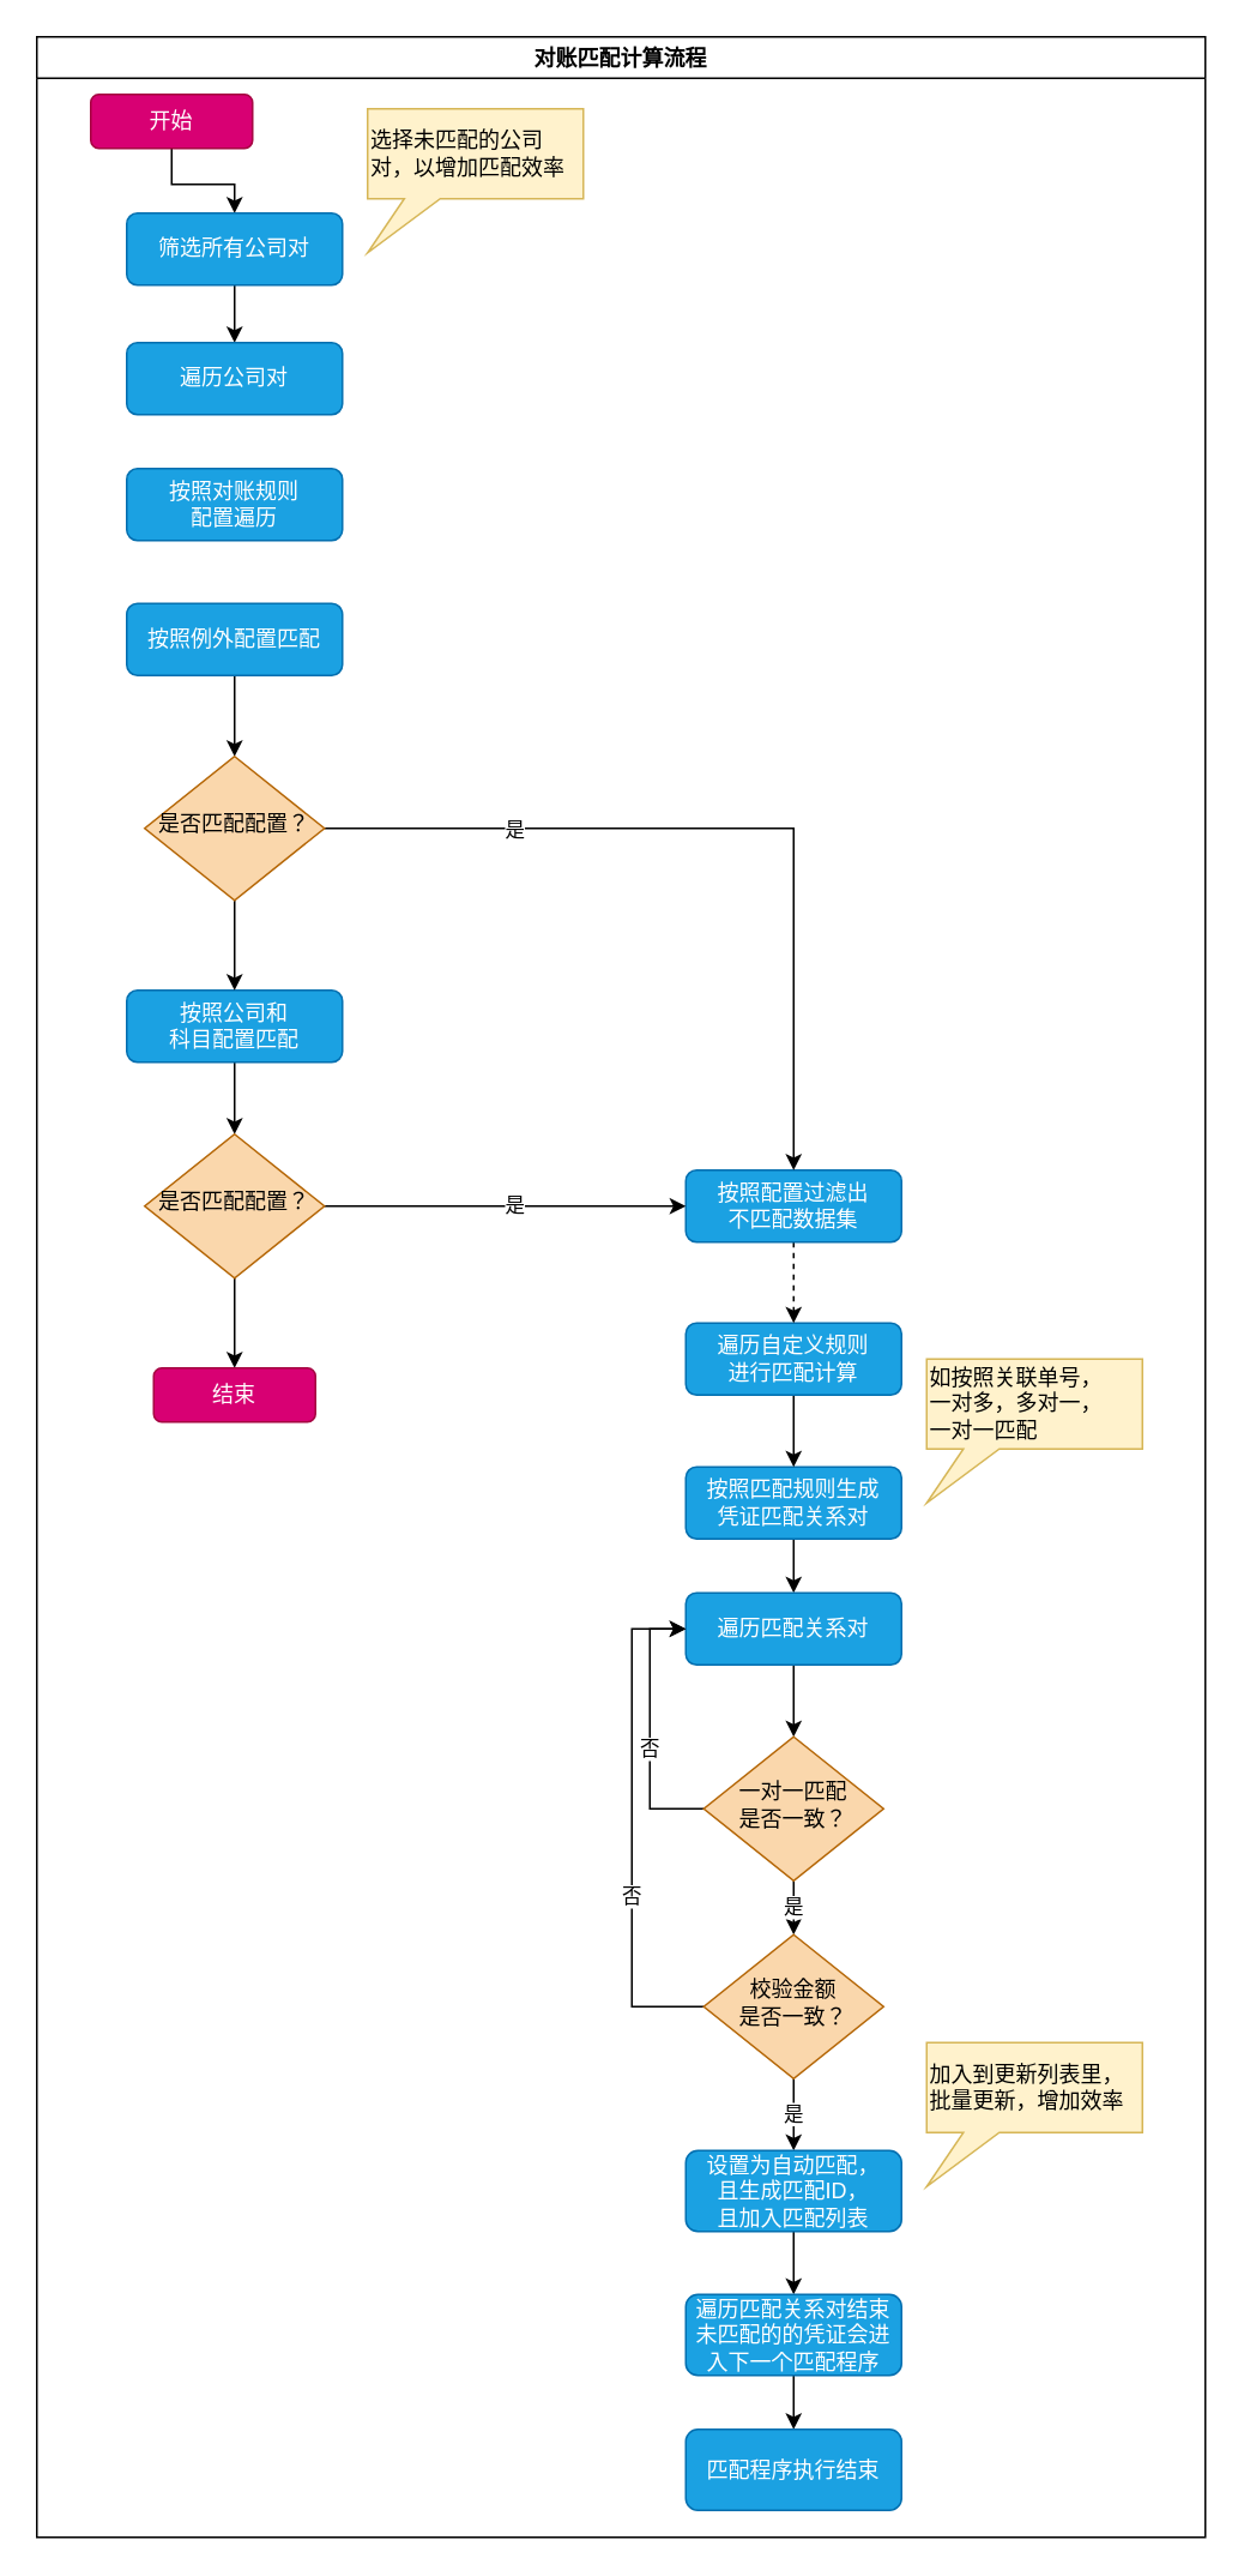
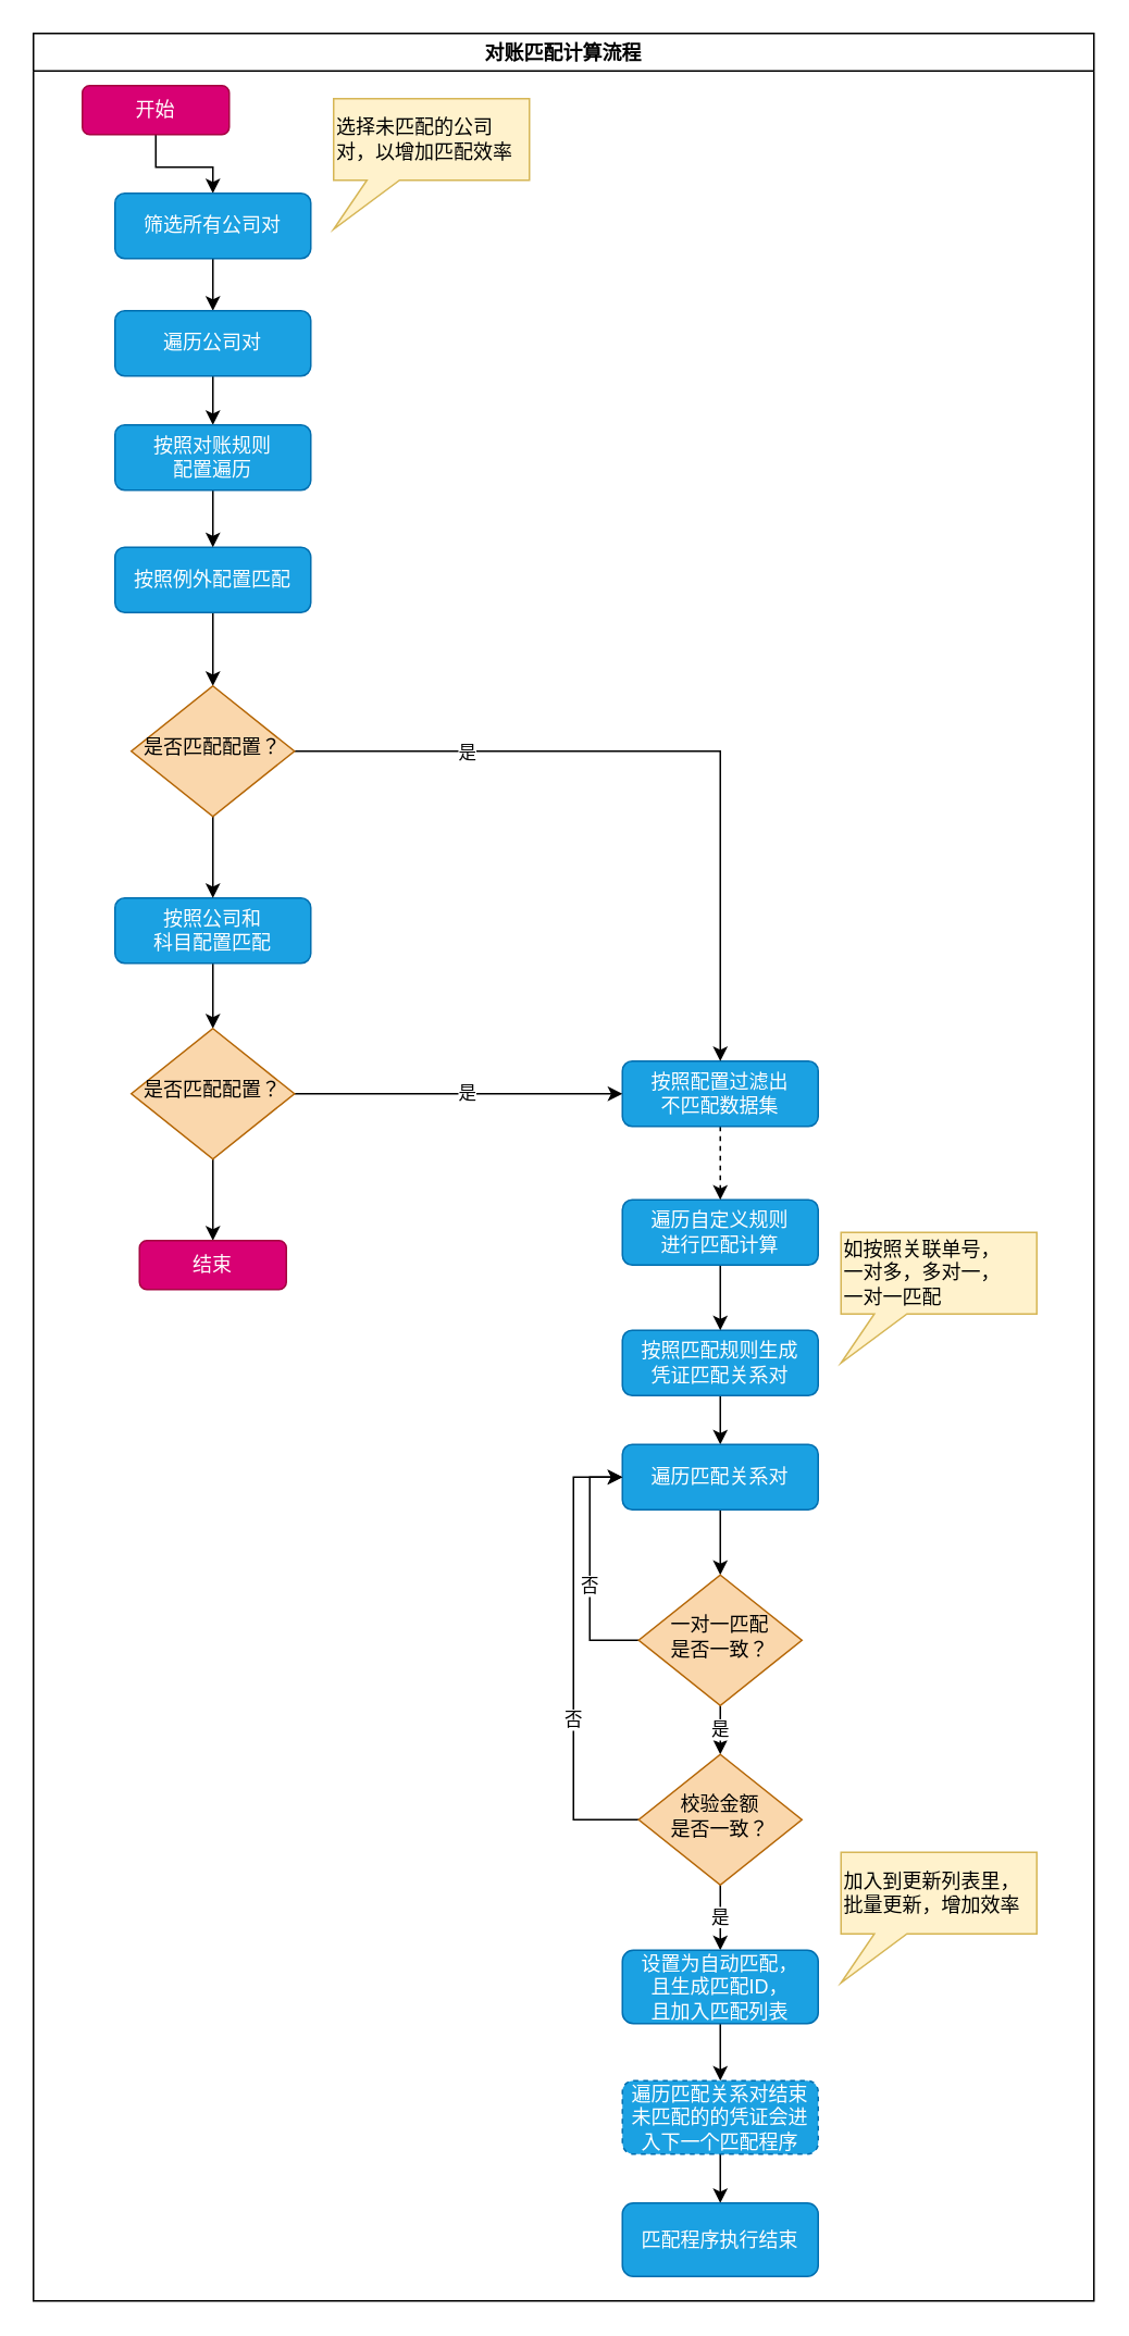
  <mxCell id="0" />
  <mxCell id="1" parent="0" />
  <mxCell id="2" style="edgeStyle=orthogonalEdgeStyle;rounded=0;orthogonalLoop=1;jettySize=auto;html=1;entryX=0.5;entryY=0;entryDx=0;entryDy=0;" edge="1" parent="1" source="3" target="5"><mxGeometry relative="1" as="geometry" /></mxCell>
  <mxCell id="3" value="开始" style="rounded=1;whiteSpace=wrap;html=1;fontSize=12;glass=0;strokeWidth=1;shadow=0;fillColor=#d80073;fontColor=#ffffff;strokeColor=#A50040;" parent="1" vertex="1"><mxGeometry x="50" y="52" width="90" height="30" as="geometry" /></mxCell>
  <mxCell id="4" style="edgeStyle=orthogonalEdgeStyle;rounded=0;orthogonalLoop=1;jettySize=auto;html=1;" edge="1" parent="1" source="5" target="8"><mxGeometry relative="1" as="geometry" /></mxCell>
  <mxCell id="5" value="筛选所有公司对" style="rounded=1;whiteSpace=wrap;html=1;fontSize=12;glass=0;strokeWidth=1;shadow=0;fillColor=#1ba1e2;fontColor=#ffffff;strokeColor=#006EAF;" parent="1" vertex="1"><mxGeometry x="70" y="118" width="120" height="40" as="geometry" /></mxCell>
  <mxCell id="6" value="选择未匹配的公司对，以增加匹配效率" style="shape=callout;whiteSpace=wrap;html=1;perimeter=calloutPerimeter;position2=0;fillColor=#fff2cc;strokeColor=#d6b656;size=30;position=0.17;align=left;" vertex="1" parent="1"><mxGeometry x="204" y="60" width="120" height="80" as="geometry" /></mxCell>
+ <mxCell id="7" style="edgeStyle=orthogonalEdgeStyle;rounded=0;orthogonalLoop=1;jettySize=auto;html=1;entryX=0.5;entryY=0;entryDx=0;entryDy=0;" edge="1" parent="1" source="8" target="32"><mxGeometry relative="1" as="geometry" /></mxCell>
  <mxCell id="8" value="遍历公司对" style="rounded=1;whiteSpace=wrap;html=1;fontSize=12;glass=0;strokeWidth=1;shadow=0;fillColor=#1ba1e2;fontColor=#ffffff;strokeColor=#006EAF;" vertex="1" parent="1"><mxGeometry x="70" y="190" width="120" height="40" as="geometry" /></mxCell>
  <mxCell id="9" style="edgeStyle=orthogonalEdgeStyle;rounded=0;orthogonalLoop=1;jettySize=auto;html=1;entryX=0.5;entryY=0;entryDx=0;entryDy=0;" edge="1" parent="1" source="10" target="41"><mxGeometry relative="1" as="geometry" /></mxCell>
  <mxCell id="10" value="按照例外配置匹配" style="rounded=1;whiteSpace=wrap;html=1;fontSize=12;glass=0;strokeWidth=1;shadow=0;fillColor=#1ba1e2;fontColor=#ffffff;strokeColor=#006EAF;" vertex="1" parent="1"><mxGeometry x="70" y="335" width="120" height="40" as="geometry" /></mxCell>
  <mxCell id="11" style="edgeStyle=orthogonalEdgeStyle;rounded=0;orthogonalLoop=1;jettySize=auto;html=1;" edge="1" parent="1" source="12" target="15"><mxGeometry relative="1" as="geometry" /></mxCell>
  <mxCell id="12" value="按照匹配规则生成&lt;br&gt;凭证匹配关系对" style="rounded=1;whiteSpace=wrap;html=1;fontSize=12;glass=0;strokeWidth=1;shadow=0;fillColor=#1ba1e2;fontColor=#ffffff;strokeColor=#006EAF;" vertex="1" parent="1"><mxGeometry x="381" y="815" width="120" height="40" as="geometry" /></mxCell>
  <mxCell id="13" value="如按照关联单号，&lt;br&gt;一对多，多对一，&lt;br&gt;一对一匹配" style="shape=callout;whiteSpace=wrap;html=1;perimeter=calloutPerimeter;position2=0;fillColor=#fff2cc;strokeColor=#d6b656;size=30;position=0.17;align=left;" vertex="1" parent="1"><mxGeometry x="515" y="755" width="120" height="80" as="geometry" /></mxCell>
  <mxCell id="14" style="edgeStyle=orthogonalEdgeStyle;rounded=0;orthogonalLoop=1;jettySize=auto;html=1;entryX=0.5;entryY=0;entryDx=0;entryDy=0;" edge="1" parent="1" source="15" target="19"><mxGeometry relative="1" as="geometry" /></mxCell>
  <mxCell id="15" value="遍历匹配关系对" style="rounded=1;whiteSpace=wrap;html=1;fontSize=12;glass=0;strokeWidth=1;shadow=0;fillColor=#1ba1e2;fontColor=#ffffff;strokeColor=#006EAF;" vertex="1" parent="1"><mxGeometry x="381" y="885" width="120" height="40" as="geometry" /></mxCell>
  <mxCell id="16" style="edgeStyle=orthogonalEdgeStyle;rounded=0;orthogonalLoop=1;jettySize=auto;html=1;entryX=0;entryY=0.5;entryDx=0;entryDy=0;exitX=0;exitY=0.5;exitDx=0;exitDy=0;" edge="1" parent="1" source="19" target="15"><mxGeometry relative="1" as="geometry" /></mxCell>
  <mxCell id="17" value="否" style="edgeLabel;html=1;align=center;verticalAlign=middle;resizable=0;points=[];" vertex="1" connectable="0" parent="16"><mxGeometry x="-0.142" y="1" relative="1" as="geometry"><mxPoint as="offset" /></mxGeometry></mxCell>
  <mxCell id="18" value="是" style="edgeStyle=orthogonalEdgeStyle;rounded=0;orthogonalLoop=1;jettySize=auto;html=1;" edge="1" parent="1" source="19" target="23"><mxGeometry relative="1" as="geometry" /></mxCell>
  <mxCell id="19" value="一对一匹配&lt;br&gt;是否一致？" style="rhombus;whiteSpace=wrap;html=1;shadow=0;fontFamily=Helvetica;fontSize=12;align=center;strokeWidth=1;spacing=6;spacingTop=-4;fillColor=#fad7ac;strokeColor=#b46504;" vertex="1" parent="1"><mxGeometry x="391" y="965" width="100" height="80" as="geometry" /></mxCell>
  <mxCell id="20" style="edgeStyle=orthogonalEdgeStyle;rounded=0;orthogonalLoop=1;jettySize=auto;html=1;entryX=0;entryY=0.5;entryDx=0;entryDy=0;exitX=0;exitY=0.5;exitDx=0;exitDy=0;" edge="1" parent="1" source="23" target="15"><mxGeometry relative="1" as="geometry"><Array as="points"><mxPoint x="351" y="1115" /><mxPoint x="351" y="905" /></Array></mxGeometry></mxCell>
  <mxCell id="21" value="否" style="edgeLabel;html=1;align=center;verticalAlign=middle;resizable=0;points=[];" vertex="1" connectable="0" parent="20"><mxGeometry x="-0.269" y="1" relative="1" as="geometry"><mxPoint as="offset" /></mxGeometry></mxCell>
  <mxCell id="22" value="是" style="edgeStyle=orthogonalEdgeStyle;rounded=0;orthogonalLoop=1;jettySize=auto;html=1;entryX=0.5;entryY=0;entryDx=0;entryDy=0;" edge="1" parent="1" source="23" target="25"><mxGeometry relative="1" as="geometry" /></mxCell>
  <mxCell id="23" value="校验金额&lt;br&gt;是否一致？" style="rhombus;whiteSpace=wrap;html=1;shadow=0;fontFamily=Helvetica;fontSize=12;align=center;strokeWidth=1;spacing=6;spacingTop=-4;fillColor=#fad7ac;strokeColor=#b46504;" vertex="1" parent="1"><mxGeometry x="391" y="1075" width="100" height="80" as="geometry" /></mxCell>
  <mxCell id="24" style="edgeStyle=orthogonalEdgeStyle;rounded=0;orthogonalLoop=1;jettySize=auto;html=1;" edge="1" parent="1" source="25" target="28"><mxGeometry relative="1" as="geometry" /></mxCell>
  <mxCell id="25" value="设置为自动匹配，&lt;br&gt;且生成匹配ID，&lt;br&gt;且加入匹配列表" style="rounded=1;whiteSpace=wrap;html=1;fontSize=12;glass=0;strokeWidth=1;shadow=0;fillColor=#1ba1e2;fontColor=#ffffff;strokeColor=#006EAF;" vertex="1" parent="1"><mxGeometry x="381" y="1195" width="120" height="45" as="geometry" /></mxCell>
  <mxCell id="26" value="加入到更新列表里，批量更新，增加效率" style="shape=callout;whiteSpace=wrap;html=1;perimeter=calloutPerimeter;position2=0;fillColor=#fff2cc;strokeColor=#d6b656;size=30;position=0.17;align=left;" vertex="1" parent="1"><mxGeometry x="515" y="1135" width="120" height="80" as="geometry" /></mxCell>
  <mxCell id="27" style="edgeStyle=orthogonalEdgeStyle;rounded=0;orthogonalLoop=1;jettySize=auto;html=1;" edge="1" parent="1" source="28" target="33"><mxGeometry relative="1" as="geometry" /></mxCell>
- <mxCell id="28" value="遍历匹配关系对结束&lt;br&gt;未匹配的的凭证会进入下一个匹配程序" style="rounded=1;whiteSpace=wrap;html=1;fontSize=12;glass=0;strokeWidth=1;shadow=0;fillColor=#1ba1e2;fontColor=#ffffff;strokeColor=#006EAF;" vertex="1" parent="1"><mxGeometry x="381" y="1275" width="120" height="45" as="geometry" /></mxCell>
+ <mxCell id="28" value="遍历匹配关系对结束&lt;br&gt;未匹配的的凭证会进入下一个匹配程序" style="rounded=1;whiteSpace=wrap;html=1;fontSize=12;glass=0;strokeWidth=1;shadow=0;fillColor=#1ba1e2;fontColor=#ffffff;strokeColor=#006EAF;dashed=1;" vertex="1" parent="1"><mxGeometry x="381" y="1275" width="120" height="45" as="geometry" /></mxCell>
  <mxCell id="29" style="edgeStyle=orthogonalEdgeStyle;rounded=0;orthogonalLoop=1;jettySize=auto;html=1;" edge="1" parent="1" source="30" target="12"><mxGeometry relative="1" as="geometry" /></mxCell>
  <mxCell id="30" value="遍历自定义规则&lt;br&gt;进行匹配计算" style="rounded=1;whiteSpace=wrap;html=1;fontSize=12;glass=0;strokeWidth=1;shadow=0;fillColor=#1ba1e2;fontColor=#ffffff;strokeColor=#006EAF;" vertex="1" parent="1"><mxGeometry x="381" y="735" width="120" height="40" as="geometry" /></mxCell>
+ <mxCell id="31" style="edgeStyle=orthogonalEdgeStyle;rounded=0;orthogonalLoop=1;jettySize=auto;html=1;" edge="1" parent="1" source="32" target="10"><mxGeometry relative="1" as="geometry" /></mxCell>
  <mxCell id="32" value="按照对账规则&lt;br&gt;配置遍历" style="rounded=1;whiteSpace=wrap;html=1;fontSize=12;glass=0;strokeWidth=1;shadow=0;fillColor=#1ba1e2;fontColor=#ffffff;strokeColor=#006EAF;" vertex="1" parent="1"><mxGeometry x="70" y="260" width="120" height="40" as="geometry" /></mxCell>
  <mxCell id="33" value="匹配程序执行结束" style="rounded=1;whiteSpace=wrap;html=1;fontSize=12;glass=0;strokeWidth=1;shadow=0;fillColor=#1ba1e2;fontColor=#ffffff;strokeColor=#006EAF;" vertex="1" parent="1"><mxGeometry x="381" y="1350" width="120" height="45" as="geometry" /></mxCell>
  <mxCell id="34" style="edgeStyle=orthogonalEdgeStyle;rounded=0;orthogonalLoop=1;jettySize=auto;html=1;dashed=1;" edge="1" parent="1" source="35" target="30"><mxGeometry relative="1" as="geometry" /></mxCell>
  <mxCell id="35" value="按照配置过滤出&lt;br&gt;不匹配数据集" style="rounded=1;whiteSpace=wrap;html=1;fontSize=12;glass=0;strokeWidth=1;shadow=0;fillColor=#1ba1e2;fontColor=#ffffff;strokeColor=#006EAF;" vertex="1" parent="1"><mxGeometry x="381" y="650" width="120" height="40" as="geometry" /></mxCell>
  <mxCell id="36" style="edgeStyle=orthogonalEdgeStyle;rounded=0;orthogonalLoop=1;jettySize=auto;html=1;" edge="1" parent="1" source="37" target="45"><mxGeometry relative="1" as="geometry" /></mxCell>
  <mxCell id="37" value="按照公司和&lt;br&gt;科目配置匹配" style="rounded=1;whiteSpace=wrap;html=1;fontSize=12;glass=0;strokeWidth=1;shadow=0;fillColor=#1ba1e2;fontColor=#ffffff;strokeColor=#006EAF;" vertex="1" parent="1"><mxGeometry x="70" y="550" width="120" height="40" as="geometry" /></mxCell>
  <mxCell id="38" style="edgeStyle=orthogonalEdgeStyle;rounded=0;orthogonalLoop=1;jettySize=auto;html=1;" edge="1" parent="1" source="41" target="37"><mxGeometry relative="1" as="geometry" /></mxCell>
  <mxCell id="39" style="edgeStyle=orthogonalEdgeStyle;rounded=0;orthogonalLoop=1;jettySize=auto;html=1;entryX=0.5;entryY=0;entryDx=0;entryDy=0;" edge="1" parent="1" source="41" target="35"><mxGeometry relative="1" as="geometry" /></mxCell>
  <mxCell id="40" value="是" style="edgeLabel;html=1;align=center;verticalAlign=middle;resizable=0;points=[];" vertex="1" connectable="0" parent="39"><mxGeometry x="-0.153" relative="1" as="geometry"><mxPoint x="-86" as="offset" /></mxGeometry></mxCell>
  <mxCell id="41" value="是否匹配配置？" style="rhombus;whiteSpace=wrap;html=1;shadow=0;fontFamily=Helvetica;fontSize=12;align=center;strokeWidth=1;spacing=6;spacingTop=-4;fillColor=#fad7ac;strokeColor=#b46504;" vertex="1" parent="1"><mxGeometry x="80" y="420" width="100" height="80" as="geometry" /></mxCell>
  <mxCell id="42" style="edgeStyle=orthogonalEdgeStyle;rounded=0;orthogonalLoop=1;jettySize=auto;html=1;" edge="1" parent="1" source="45" target="46"><mxGeometry relative="1" as="geometry" /></mxCell>
  <mxCell id="43" style="edgeStyle=orthogonalEdgeStyle;rounded=0;orthogonalLoop=1;jettySize=auto;html=1;exitX=1;exitY=0.5;exitDx=0;exitDy=0;entryX=0;entryY=0.5;entryDx=0;entryDy=0;" edge="1" parent="1" source="45" target="35"><mxGeometry relative="1" as="geometry" /></mxCell>
  <mxCell id="44" value="是" style="edgeLabel;html=1;align=center;verticalAlign=middle;resizable=0;points=[];" vertex="1" connectable="0" parent="43"><mxGeometry x="-0.104" y="1" relative="1" as="geometry"><mxPoint x="15" as="offset" /></mxGeometry></mxCell>
  <mxCell id="45" value="是否匹配配置？" style="rhombus;whiteSpace=wrap;html=1;shadow=0;fontFamily=Helvetica;fontSize=12;align=center;strokeWidth=1;spacing=6;spacingTop=-4;fillColor=#fad7ac;strokeColor=#b46504;" vertex="1" parent="1"><mxGeometry x="80" y="630" width="100" height="80" as="geometry" /></mxCell>
  <mxCell id="46" value="结束" style="rounded=1;whiteSpace=wrap;html=1;fontSize=12;glass=0;strokeWidth=1;shadow=0;fillColor=#d80073;fontColor=#ffffff;strokeColor=#A50040;" vertex="1" parent="1"><mxGeometry x="85" y="760" width="90" height="30" as="geometry" /></mxCell>
  <mxCell id="47" value="对账匹配计算流程" style="swimlane;" vertex="1" parent="1"><mxGeometry x="20" y="20" width="650" height="1390" as="geometry" /></mxCell>
